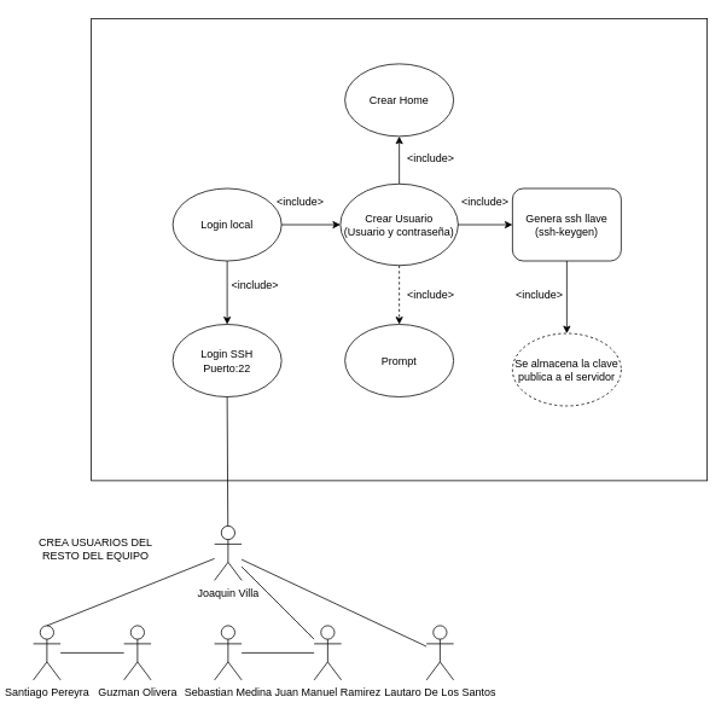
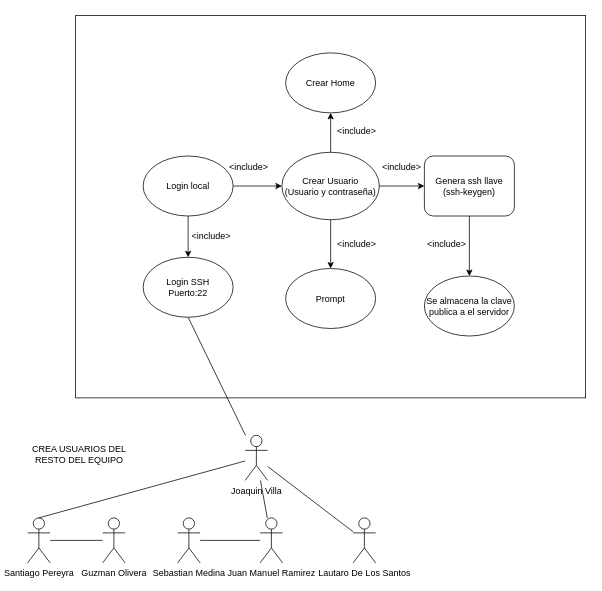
  <mxCell id="0" />
  <mxCell id="1" parent="0" />
  <mxCell id="2" value="" style="rounded=0;whiteSpace=wrap;html=1;" vertex="1" parent="1"><mxGeometry x="100" y="20" width="680" height="510" as="geometry" /></mxCell>
- <mxCell id="3" value="Joaquin Villa" style="shape=umlActor;verticalLabelPosition=bottom;verticalAlign=top;html=1;outlineConnect=0;" vertex="1" parent="1"><mxGeometry x="236" y="580" width="30" height="60" as="geometry" /></mxCell>
+ <mxCell id="3" value="Joaquin Villa" style="shape=umlActor;verticalLabelPosition=bottom;verticalAlign=top;html=1;outlineConnect=0;" vertex="1" parent="1"><mxGeometry x="326" y="580" width="30" height="60" as="geometry" /></mxCell>
  <mxCell id="4" value="Santiago Pereyra&lt;div&gt;&lt;br&gt;&lt;/div&gt;" style="shape=umlActor;verticalLabelPosition=bottom;verticalAlign=top;html=1;outlineConnect=0;" vertex="1" parent="1"><mxGeometry x="36" y="690" width="30" height="60" as="geometry" /></mxCell>
  <mxCell id="5" value="Guzman Olivera" style="shape=umlActor;verticalLabelPosition=bottom;verticalAlign=top;html=1;outlineConnect=0;" vertex="1" parent="1"><mxGeometry x="136" y="690" width="30" height="60" as="geometry" /></mxCell>
  <mxCell id="6" value="Sebastian Medina" style="shape=umlActor;verticalLabelPosition=bottom;verticalAlign=top;html=1;outlineConnect=0;" vertex="1" parent="1"><mxGeometry x="236" y="690" width="30" height="60" as="geometry" /></mxCell>
  <mxCell id="7" value="Juan Manuel Ramirez" style="shape=umlActor;verticalLabelPosition=bottom;verticalAlign=top;html=1;outlineConnect=0;" vertex="1" parent="1"><mxGeometry x="346" y="690" width="30" height="60" as="geometry" /></mxCell>
  <mxCell id="8" value="Lautaro De Los Santos" style="shape=umlActor;verticalLabelPosition=bottom;verticalAlign=top;html=1;outlineConnect=0;" vertex="1" parent="1"><mxGeometry x="470" y="690" width="30" height="60" as="geometry" /></mxCell>
- <mxCell id="9" value="Login SSH&lt;div&gt;Puerto:22&lt;/div&gt;" style="ellipse;whiteSpace=wrap;html=1;" vertex="1" parent="1"><mxGeometry x="190" y="357.5" width="120" height="80" as="geometry" /></mxCell>
+ <mxCell id="9" value="Login SSH&lt;div&gt;Puerto:22&lt;/div&gt;" style="ellipse;whiteSpace=wrap;html=1;" vertex="1" parent="1"><mxGeometry x="190" y="342.5" width="120" height="80" as="geometry" /></mxCell>
  <mxCell id="10" value="Login local" style="ellipse;whiteSpace=wrap;html=1;" vertex="1" parent="1"><mxGeometry x="190" y="207.5" width="120" height="80" as="geometry" /></mxCell>
  <mxCell id="11" value="Crear Usuario&lt;br&gt;(Usuario y contraseña)" style="ellipse;whiteSpace=wrap;html=1;" vertex="1" parent="1"><mxGeometry x="375" y="202.5" width="130" height="90" as="geometry" /></mxCell>
  <mxCell id="12" value="Prompt" style="ellipse;whiteSpace=wrap;html=1;" vertex="1" parent="1"><mxGeometry x="380" y="357.5" width="120" height="80" as="geometry" /></mxCell>
  <mxCell id="13" value="" style="endArrow=none;html=1;rounded=0;" edge="1" parent="1" source="5" target="4"><mxGeometry width="50" height="50" relative="1" as="geometry"><mxPoint x="146" y="660" as="sourcePoint" /><mxPoint x="196" y="610" as="targetPoint" /></mxGeometry></mxCell>
  <mxCell id="14" value="" style="endArrow=none;html=1;rounded=0;" edge="1" parent="1" source="6" target="7"><mxGeometry width="50" height="50" relative="1" as="geometry"><mxPoint x="526" y="680" as="sourcePoint" /><mxPoint x="576" y="630" as="targetPoint" /></mxGeometry></mxCell>
  <mxCell id="15" value="" style="endArrow=none;html=1;rounded=0;exitX=0.5;exitY=0;exitDx=0;exitDy=0;exitPerimeter=0;" edge="1" parent="1" source="4" target="3"><mxGeometry width="50" height="50" relative="1" as="geometry"><mxPoint x="456" y="660" as="sourcePoint" /><mxPoint x="506" y="610" as="targetPoint" /></mxGeometry></mxCell>
  <mxCell id="16" value="" style="endArrow=none;html=1;rounded=0;" edge="1" parent="1" source="7" target="3"><mxGeometry width="50" height="50" relative="1" as="geometry"><mxPoint x="566" y="700" as="sourcePoint" /><mxPoint x="616" y="650" as="targetPoint" /></mxGeometry></mxCell>
  <mxCell id="17" value="" style="endArrow=none;html=1;rounded=0;" edge="1" parent="1" source="8" target="3"><mxGeometry width="50" height="50" relative="1" as="geometry"><mxPoint x="606" y="720" as="sourcePoint" /><mxPoint x="656" y="670" as="targetPoint" /></mxGeometry></mxCell>
  <mxCell id="18" value="CREA USUARIOS DEL RESTO DEL EQUIPO" style="text;html=1;align=center;verticalAlign=middle;whiteSpace=wrap;rounded=0;" vertex="1" parent="1"><mxGeometry x="20" y="590" width="170" height="30" as="geometry" /></mxCell>
  <mxCell id="19" value="" style="endArrow=none;html=1;rounded=0;entryX=0.5;entryY=1;entryDx=0;entryDy=0;" edge="1" parent="1" source="3" target="9"><mxGeometry width="50" height="50" relative="1" as="geometry"><mxPoint x="390" y="550" as="sourcePoint" /><mxPoint x="440" y="500" as="targetPoint" /></mxGeometry></mxCell>
  <mxCell id="20" value="" style="endArrow=classic;html=1;rounded=0;exitX=0.5;exitY=1;exitDx=0;exitDy=0;entryX=0.5;entryY=0;entryDx=0;entryDy=0;" edge="1" parent="1" source="10" target="9"><mxGeometry width="50" height="50" relative="1" as="geometry"><mxPoint x="235" y="327.5" as="sourcePoint" /><mxPoint x="265" y="227.5" as="targetPoint" /></mxGeometry></mxCell>
  <mxCell id="21" value="" style="endArrow=classic;html=1;rounded=0;exitX=1;exitY=0.5;exitDx=0;exitDy=0;entryX=0;entryY=0.5;entryDx=0;entryDy=0;" edge="1" parent="1" source="10" target="11"><mxGeometry width="50" height="50" relative="1" as="geometry"><mxPoint x="315" y="247.5" as="sourcePoint" /><mxPoint x="365" y="197.5" as="targetPoint" /></mxGeometry></mxCell>
- <mxCell id="22" value="" style="endArrow=classic;html=1;rounded=0;exitX=0.5;exitY=1;exitDx=0;exitDy=0;entryX=0.5;entryY=0;entryDx=0;entryDy=0;dashed=1;" edge="1" parent="1" source="11" target="12"><mxGeometry width="50" height="50" relative="1" as="geometry"><mxPoint x="495" y="357.5" as="sourcePoint" /><mxPoint x="545" y="307.5" as="targetPoint" /></mxGeometry></mxCell>
+ <mxCell id="22" value="" style="endArrow=classic;html=1;rounded=0;exitX=0.5;exitY=1;exitDx=0;exitDy=0;entryX=0.5;entryY=0;entryDx=0;entryDy=0;" edge="1" parent="1" source="11" target="12"><mxGeometry width="50" height="50" relative="1" as="geometry"><mxPoint x="495" y="357.5" as="sourcePoint" /><mxPoint x="545" y="307.5" as="targetPoint" /></mxGeometry></mxCell>
  <mxCell id="23" value="Genera ssh llave&lt;div&gt;(ssh-keygen)&lt;/div&gt;" style="whiteSpace=wrap;html=1;rounded=1;" vertex="1" parent="1"><mxGeometry x="565" y="207.5" width="120" height="80" as="geometry" /></mxCell>
  <mxCell id="24" value="" style="endArrow=classic;html=1;rounded=0;entryX=0;entryY=0.5;entryDx=0;entryDy=0;" edge="1" parent="1" target="23"><mxGeometry width="50" height="50" relative="1" as="geometry"><mxPoint x="505" y="247.5" as="sourcePoint" /><mxPoint x="555" y="197.5" as="targetPoint" /></mxGeometry></mxCell>
  <mxCell id="25" value="" style="endArrow=classic;html=1;rounded=0;exitX=0.5;exitY=1;exitDx=0;exitDy=0;entryX=0.5;entryY=0;entryDx=0;entryDy=0;" edge="1" parent="1" source="23" target="26"><mxGeometry width="50" height="50" relative="1" as="geometry"><mxPoint x="585" y="367.5" as="sourcePoint" /><mxPoint x="625" y="357.5" as="targetPoint" /></mxGeometry></mxCell>
- <mxCell id="26" value="Se almacena la clave publica a el servidor" style="ellipse;whiteSpace=wrap;html=1;dashed=1;" vertex="1" parent="1"><mxGeometry x="565" y="367.5" width="120" height="80" as="geometry" /></mxCell>
+ <mxCell id="26" value="Se almacena la clave publica a el servidor" style="ellipse;whiteSpace=wrap;html=1;" vertex="1" parent="1"><mxGeometry x="565" y="367.5" width="120" height="80" as="geometry" /></mxCell>
  <mxCell id="27" value="&amp;lt;include&amp;gt;" style="text;html=1;align=center;verticalAlign=middle;whiteSpace=wrap;rounded=0;fillColor=#FFFFFF;gradientColor=none;direction=south;" vertex="1" parent="1"><mxGeometry x="266" y="300" width="30" height="30" as="geometry" /></mxCell>
  <mxCell id="28" value="&amp;lt;include&amp;gt;" style="text;html=1;align=center;verticalAlign=middle;whiteSpace=wrap;rounded=0;fillColor=#FFFFFF;gradientColor=none;direction=south;" vertex="1" parent="1"><mxGeometry x="316" y="207.5" width="30" height="30" as="geometry" /></mxCell>
  <mxCell id="29" value="&amp;lt;include&amp;gt;" style="text;html=1;align=center;verticalAlign=middle;whiteSpace=wrap;rounded=0;fillColor=#FFFFFF;gradientColor=none;direction=south;" vertex="1" parent="1"><mxGeometry x="460" y="310" width="30" height="30" as="geometry" /></mxCell>
  <mxCell id="30" value="&amp;lt;include&amp;gt;" style="text;html=1;align=center;verticalAlign=middle;whiteSpace=wrap;rounded=0;fillColor=#FFFFFF;gradientColor=none;direction=south;" vertex="1" parent="1"><mxGeometry x="520" y="207.5" width="30" height="30" as="geometry" /></mxCell>
  <mxCell id="31" value="&amp;lt;include&amp;gt;" style="text;html=1;align=center;verticalAlign=middle;whiteSpace=wrap;rounded=0;fillColor=#FFFFFF;gradientColor=none;direction=south;" vertex="1" parent="1"><mxGeometry x="580" y="310" width="30" height="30" as="geometry" /></mxCell>
  <mxCell id="32" value="" style="ellipse;whiteSpace=wrap;html=1;" vertex="1" parent="1"><mxGeometry x="380" y="70" width="120" height="80" as="geometry" /></mxCell>
  <mxCell id="33" value="" style="endArrow=classic;html=1;rounded=0;exitX=0.5;exitY=0;exitDx=0;exitDy=0;entryX=0.5;entryY=1;entryDx=0;entryDy=0;" edge="1" parent="1" source="11" target="32"><mxGeometry width="50" height="50" relative="1" as="geometry"><mxPoint x="440" y="200" as="sourcePoint" /><mxPoint x="490" y="150" as="targetPoint" /></mxGeometry></mxCell>
  <mxCell id="34" value="Crear Home" style="text;html=1;align=center;verticalAlign=middle;whiteSpace=wrap;rounded=0;" vertex="1" parent="1"><mxGeometry x="400" y="92.5" width="80" height="35" as="geometry" /></mxCell>
  <mxCell id="35" value="&amp;lt;include&amp;gt;" style="text;html=1;align=center;verticalAlign=middle;whiteSpace=wrap;rounded=0;fillColor=#FFFFFF;gradientColor=none;direction=south;" vertex="1" parent="1"><mxGeometry x="460" y="160" width="30" height="30" as="geometry" /></mxCell>
